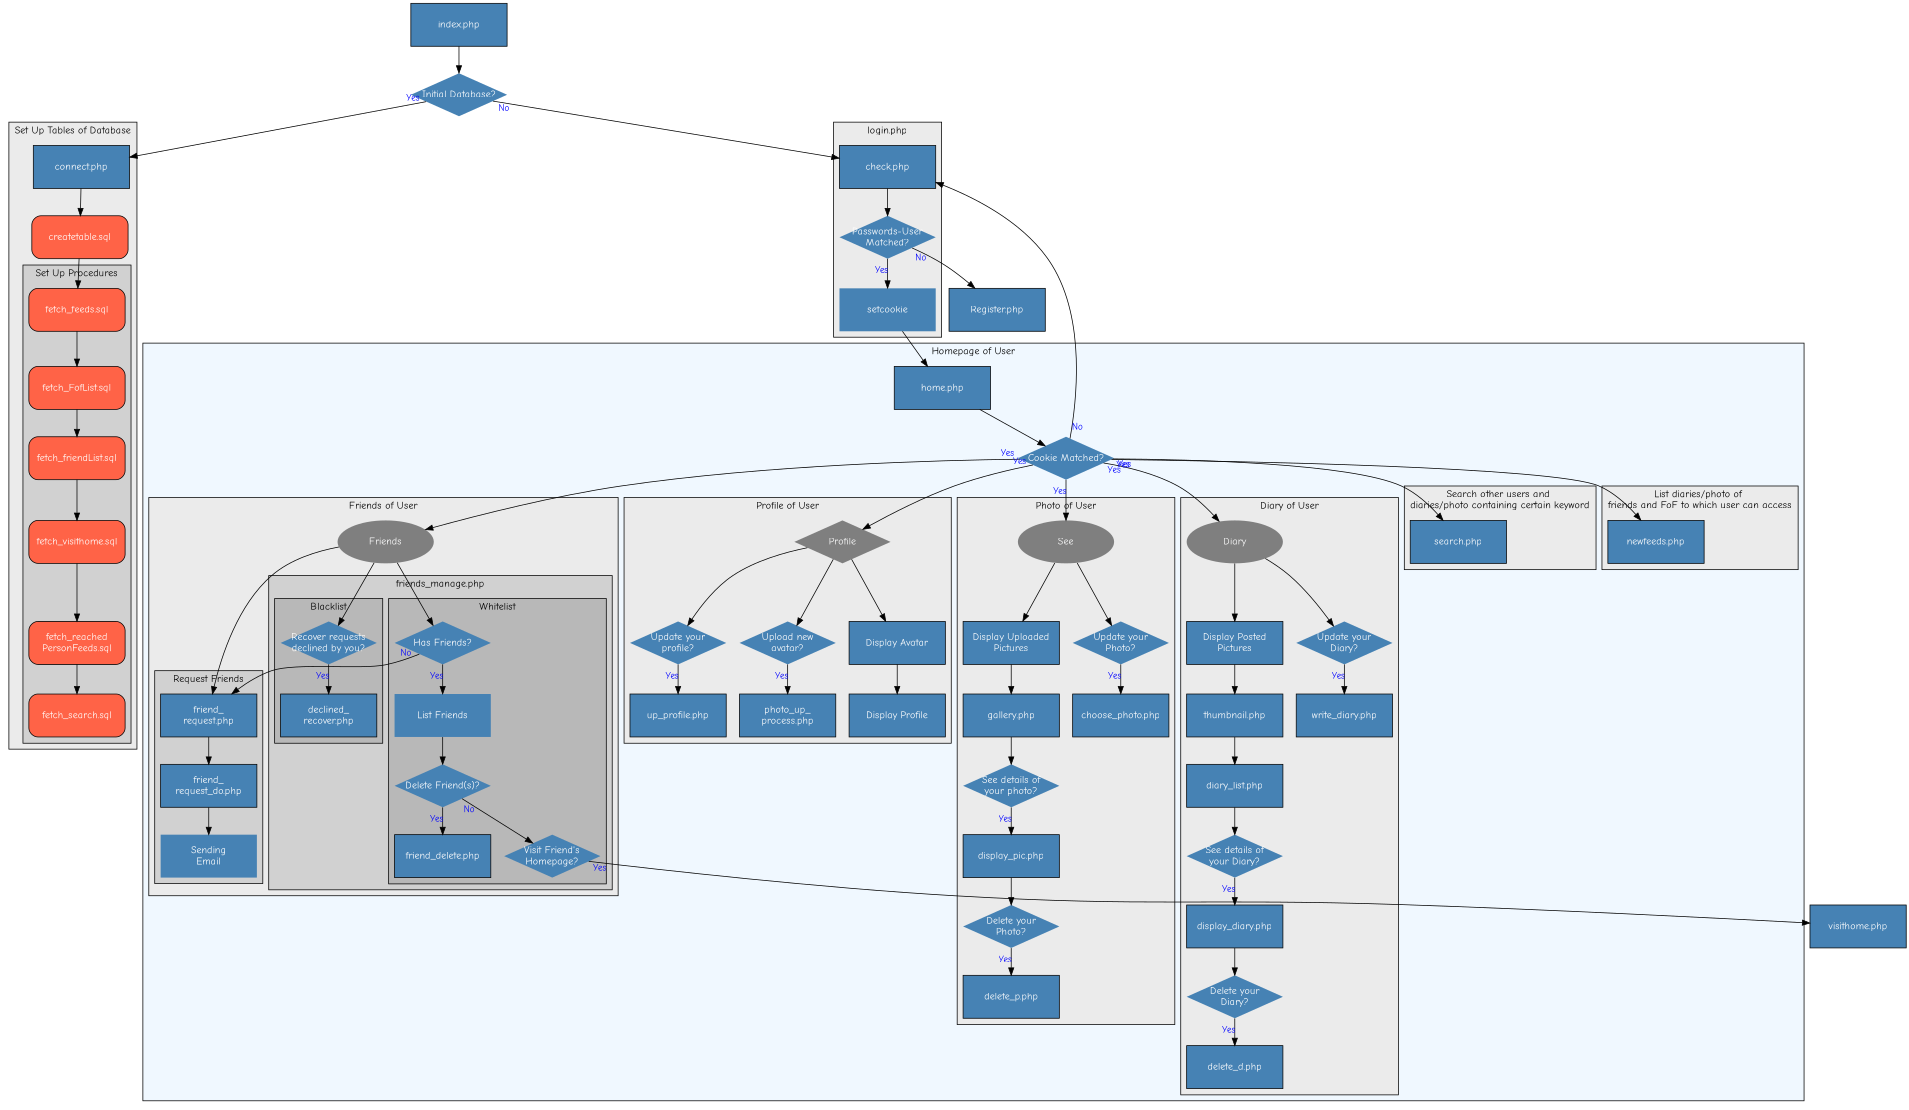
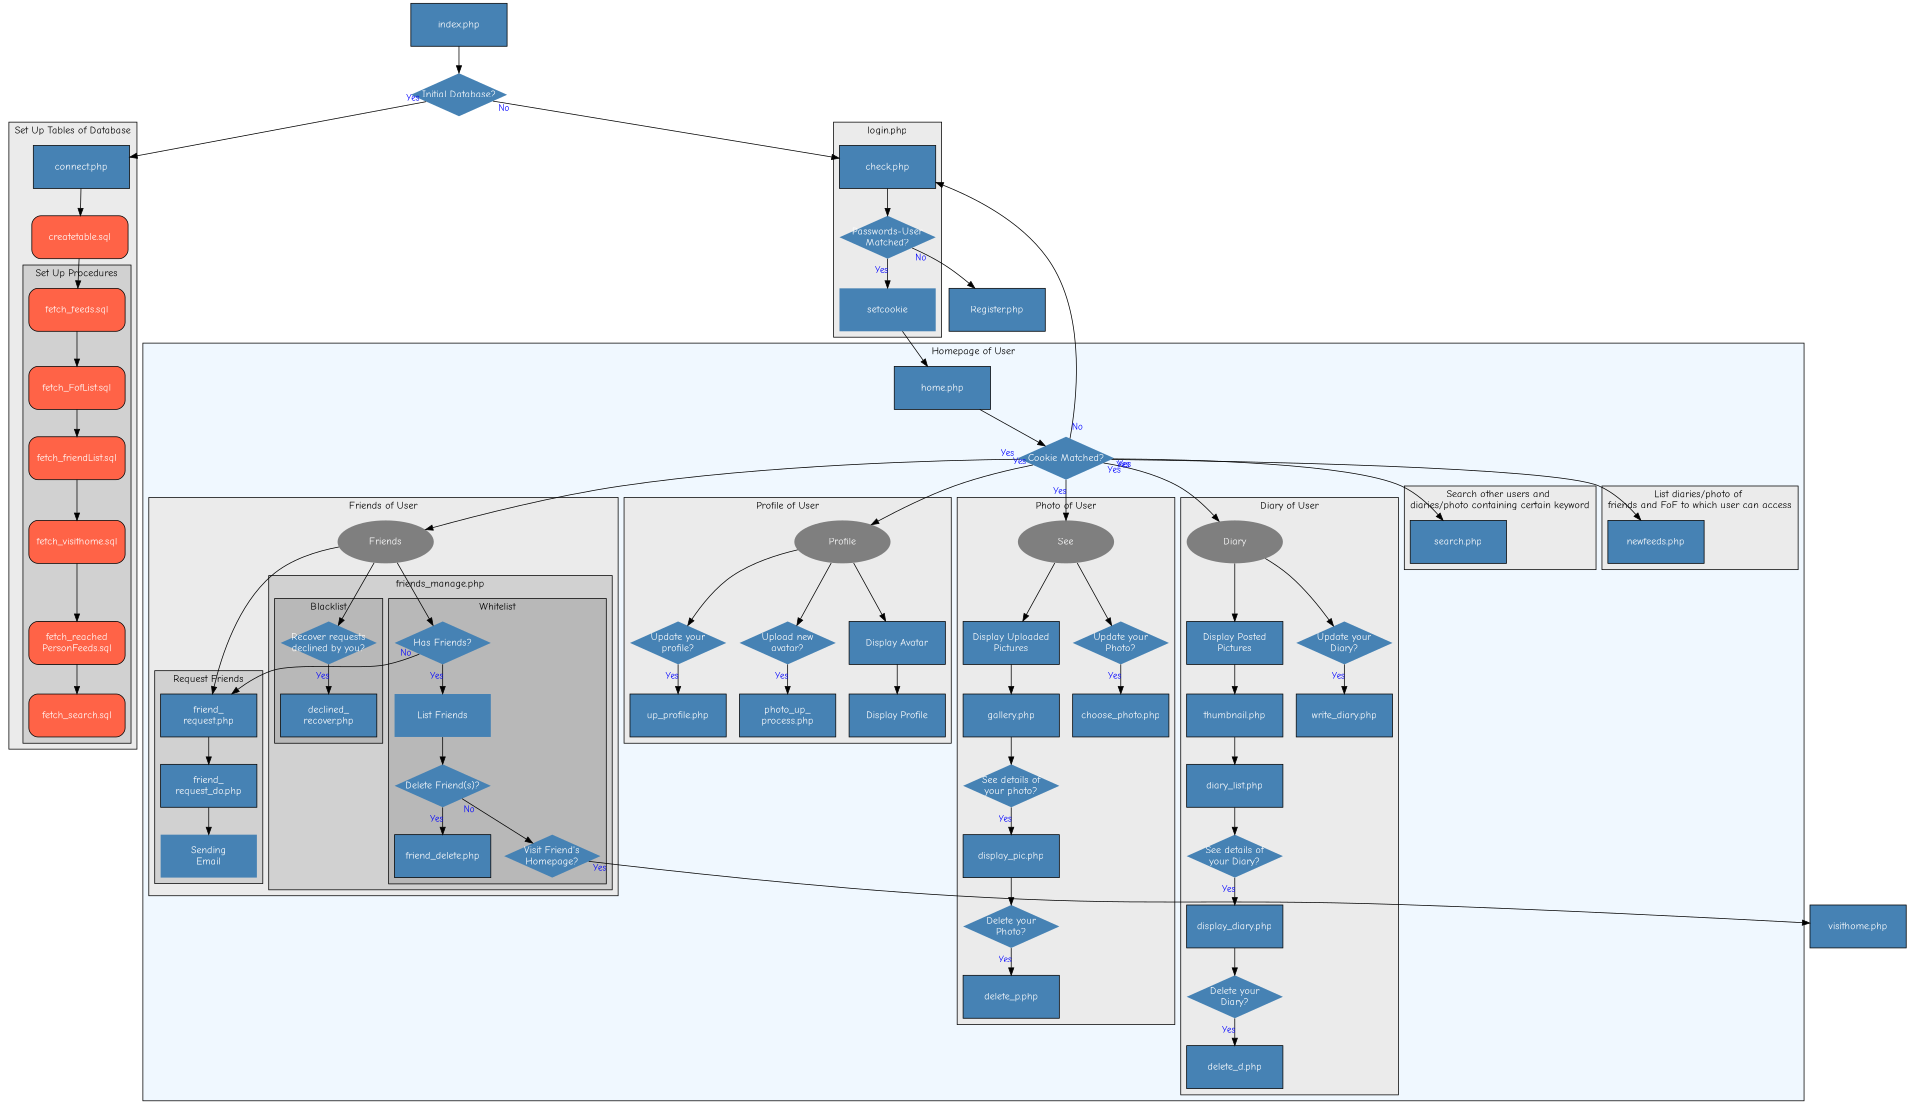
  digraph {
    fontname="Comic Neue"
    rankdir=TB
    node [fillcolor=steelblue fixedsize=true fontcolor=white fontname="Comic Neue" peripheries=0 shape=record style=filled]
    edge [fontcolor=blue fontname="Comic Neue" fontsize=12 labeldistance=1.8]
    n1 [fillcolor=tomato height=0.8 label="fetch_feeds.sql" style="filled,rounded" width=1.8]
    n2 [fillcolor=tomato height=0.8 label="fetch_FofList.sql" style="filled,rounded" width=1.8]
    n3 [fillcolor=tomato height=0.8 label="fetch_friendList.sql" style="filled,rounded" width=1.8]
    n4 [fillcolor=tomato height=0.8 label="fetch_visithome.sql" style="filled,rounded" width=1.8]
    n5 [fillcolor=tomato height=0.8 label="fetch_reached\nPersonFeeds.sql" style="filled,rounded" width=1.8]
    n6 [fillcolor=tomato height=0.8 label="fetch_search.sql" style="filled,rounded" width=1.8]
    n7 [height=0.8 label="connect.php" width=1.8]
    n8 [fillcolor=tomato height=0.8 label="createtable.sql" style="filled,rounded" width=1.8]
    n9 [height=0.8 label="check.php" width=1.8]
    n10 [height=0.8 label="Passwords-User\nMatched?" shape=diamond width=1.8]
    n11 [height=0.8 label=setcookie shape=plaintext width=1.8]
    n12 [height=0.8 label="friend_\nrequest.php" width=1.8]
    n13 [height=0.8 label="friend_\nrequest_do.php" width=1.8]
    n14 [height=0.8 label="Sending\nEmail" shape=plaintext width=1.8]
    n15 [height=0.8 label="Has Friends?" shape=diamond width=1.8]
    n16 [height=0.8 label="List Friends" shape=plaintext width=1.8]
    n17 [height=0.8 label="Delete Friend(s)?" shape=diamond width=1.8]
    n18 [height=0.8 label="friend_delete.php" width=1.8]
    n19 [height=0.8 label="Visit Friend's\nHomepage?" shape=diamond width=1.8]
    n20 [height=0.8 label="Recover requests\ndeclined by you?" shape=diamond width=1.8]
    "declined_\nrecover.php" [height=0.8 width=1.8]
    n22 [fillcolor=grey50 height=0.8 label=Friends shape=oval width=1.8]
-   n23 [fillcolor=grey50 height=0.8 label=Profile shape=diamond width=1.8]
+   n23 [fillcolor=grey50 height=0.8 label=Profile shape=oval width=1.8]
    "Display Avatar" [height=0.8 width=1.8]
    "Display Profile" [height=0.8 width=1.8]
    n26 [height=0.8 label="Update your\nprofile?" shape=diamond width=1.8]
    "up_profile.php" [height=0.8 width=1.8]
    n28 [height=0.8 label="Upload new\navatar?" shape=diamond width=1.8]
    "photo_up_\nprocess.php" [height=0.8 width=1.8]
    n30 [fillcolor=grey50 height=0.8 label=See shape=oval width=1.8]
    "Display Uploaded\nPictures" [height=0.8 width=1.8]
    "gallery.php" [height=0.8 width=1.8]
    n33 [height=0.8 label="Update your\nPhoto?" shape=diamond width=1.8]
    "choose_photo.php" [height=0.8 width=1.8]
    n35 [height=0.8 label="Delete your\nPhoto?" shape=diamond width=1.8]
    "delete_p.php" [height=0.8 width=1.8]
    n37 [height=0.8 label="See details of\nyour photo?" shape=diamond width=1.8]
    "display_pic.php" [height=0.8 width=1.8]
    n39 [fillcolor=grey50 height=0.8 label=Diary shape=oval width=1.8]
    "Display Posted\nPictures" [height=0.8 width=1.8]
    "thumbnail.php" [height=0.8 width=1.8]
    "diary_list.php" [height=0.8 width=1.8]
    n43 [height=0.8 label="Update your\nDiary?" shape=diamond width=1.8]
    "write_diary.php" [height=0.8 width=1.8]
    n45 [height=0.8 label="Delete your\nDiary?" shape=diamond width=1.8]
    "delete_d.php" [height=0.8 width=1.8]
    n47 [height=0.8 label="See details of\nyour Diary?" shape=diamond width=1.8]
    "display_diary.php" [height=0.8 width=1.8]
    n49 [height=0.8 label="search.php" width=1.8]
    n50 [height=0.8 label="newfeeds.php" width=1.8]
    "home.php" [height=0.8 width=1.8]
    n52 [height=0.8 label="Cookie Matched?" shape=diamond width=1.8]
    "Register.php" [height=0.8 width=1.8]
    n54 [height=0.8 label="visithome.php" width=1.8]
    n55 [height=0.8 label="index.php" width=1.8]
    n56 [height=0.8 label="Initial Database?" shape=diamond width=1.8]
    subgraph cluster_1 {
      fillcolor=grey92
      label="Set Up Tables of Database"
      style=filled
      n7
      n8
      subgraph cluster_2 {
        fillcolor=grey82
        label="Set Up Procedures"
        style=filled
        n1
        n2
        n3
        n4
        n5
        n6
      }
    }
    subgraph cluster_3 {
      fillcolor=grey92
      label="login.php"
      style=filled
      n9
      n10
      n11
    }
    subgraph cluster_4 {
      fillcolor=aliceblue
      label="Homepage of User"
      style=filled
      "home.php"
      n52
      subgraph cluster_5 {
        fillcolor=grey92
        label="Friends of User"
        style=filled
        n22
        subgraph cluster_6 {
          fillcolor=grey82
          label="Request Friends"
          style=filled
          n12
          n13
          n14
        }
        subgraph cluster_7 {
          fillcolor=grey82
          label="friends_manage.php"
          style=filled
          subgraph cluster_8 {
            fillcolor=grey72
            label=Whitelist
            style=filled
            n15
            n16
            n17
            n18
            n19
          }
          subgraph cluster_9 {
            fillcolor=grey72
            label=Blacklist
            style=filled
            n20
            "declined_\nrecover.php"
          }
        }
      }
      subgraph cluster_10 {
        fillcolor=grey92
        label="Profile of User"
        style=filled
        n23
        "Display Avatar"
        "Display Profile"
        n26
        "up_profile.php"
        n28
        "photo_up_\nprocess.php"
      }
      subgraph cluster_11 {
        fillcolor=grey92
        label="Photo of User"
        style=filled
        n30
        "Display Uploaded\nPictures"
        "gallery.php"
        n33
        "choose_photo.php"
        n35
        "delete_p.php"
        n37
        "display_pic.php"
      }
      subgraph cluster_12 {
        fillcolor=grey92
        label="Diary of User"
        style=filled
        n39
        "Display Posted\nPictures"
        "thumbnail.php"
        "diary_list.php"
        n43
        "write_diary.php"
        n45
        "delete_d.php"
        n47
        "display_diary.php"
      }
      subgraph cluster_13 {
        fillcolor=grey92
        label="Search other users and \ndiaries/photo containing certain keyword"
        style=filled
        n49
      }
      subgraph cluster_14 {
        fillcolor=grey92
        label="List diaries/photo of \nfriends and FoF to which user can access"
        style=filled
        n50
      }
    }
    n1 -> n2
    n2 -> n3
    n3 -> n4
    n4 -> n5
    n5 -> n6
    n7 -> n8
    n8 -> n1
    n9 -> n10
    n10 -> n11 [taillabel=Yes]
    n10 -> "Register.php" [taillabel=No]
    n11 -> "home.php"
    n12 -> n13
    n13 -> n14
    n15 -> n12 [taillabel=No]
    n15 -> n16 [taillabel=Yes]
    n16 -> n17
    n17 -> n18 [taillabel=Yes]
    n17 -> n19 [taillabel=No]
    n19 -> n54 [taillabel=Yes]
    n20 -> "declined_\nrecover.php" [taillabel=Yes]
    n22 -> n12
    n22 -> n15
    n22 -> n20
    n23 -> "Display Avatar"
    n23 -> n26
    n23 -> n28
    "Display Avatar" -> "Display Profile"
    n26 -> "up_profile.php" [taillabel=Yes]
    n28 -> "photo_up_\nprocess.php" [taillabel=Yes]
    n30 -> "Display Uploaded\nPictures"
    n30 -> n33
    "Display Uploaded\nPictures" -> "gallery.php"
    "gallery.php" -> n37
    n33 -> "choose_photo.php" [taillabel=Yes]
    n35 -> "delete_p.php" [taillabel=Yes]
    n37 -> "display_pic.php" [taillabel=Yes]
    "display_pic.php" -> n35
    n39 -> "Display Posted\nPictures"
    n39 -> n43
    "Display Posted\nPictures" -> "thumbnail.php"
    "thumbnail.php" -> "diary_list.php"
    "diary_list.php" -> n47
    n43 -> "write_diary.php" [taillabel=Yes]
    n45 -> "delete_d.php" [taillabel=Yes]
    n47 -> "display_diary.php" [taillabel=Yes]
    "display_diary.php" -> n45
    "home.php" -> n52
    n52 -> n9 [taillabel=No]
    n52 -> n22 [taillabel=Yes]
    n52 -> n23 [taillabel=Yes]
    n52 -> n30 [taillabel=Yes]
    n52 -> n39 [taillabel=Yes]
    n52 -> n49 [taillabel=Yes]
    n52 -> n50 [taillabel=Yes]
    n55 -> n56
    n56 -> n7 [taillabel=Yes]
    n56 -> n9 [taillabel=No]
  }
